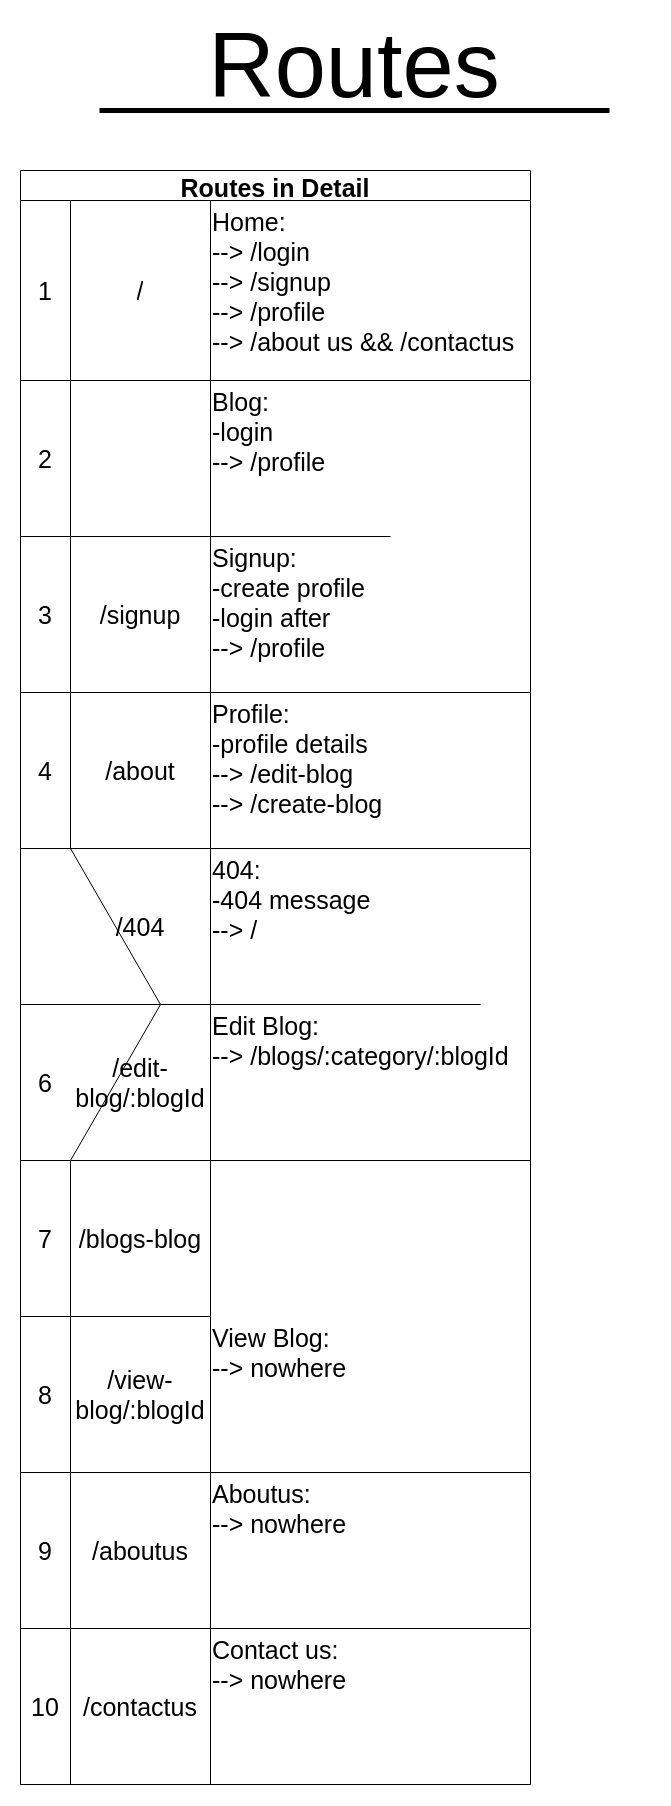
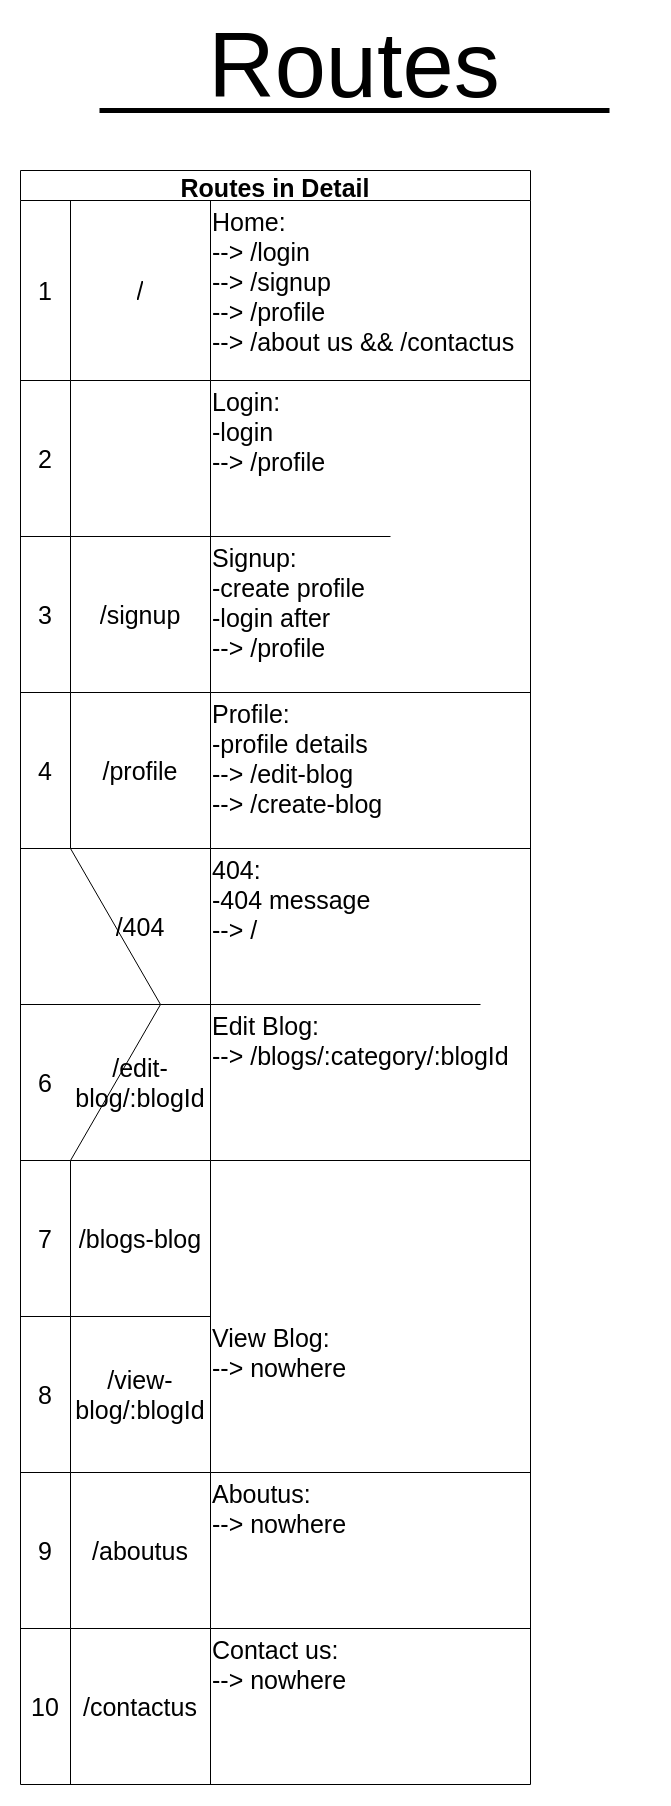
  <mxCell id="0" />
  <mxCell id="1" parent="0" />
  <mxCell id="2" value="Routes" style="text;html=1;strokeColor=none;fillColor=none;align=center;verticalAlign=middle;whiteSpace=wrap;rounded=0;horizontal=1;fontSize=92;" parent="1" vertex="1"><mxGeometry x="59" y="20" width="590" height="90" as="geometry" /></mxCell>
  <mxCell id="3" value="" style="endArrow=none;html=1;fontSize=92;strokeWidth=5;" parent="1" edge="1"><mxGeometry width="50" height="50" relative="1" as="geometry"><mxPoint x="99" y="110" as="sourcePoint" /><mxPoint x="609" y="110" as="targetPoint" /></mxGeometry></mxCell>
  <mxCell id="4" value="Routes in Detail" style="shape=table;startSize=30;container=1;collapsible=0;childLayout=tableLayout;fontStyle=1;align=center;pointerEvents=1;fontSize=25;" parent="1" vertex="1"><mxGeometry x="20" y="170" width="510" height="1614" as="geometry" /></mxCell>
  <mxCell id="5" value="" style="shape=partialRectangle;html=1;whiteSpace=wrap;collapsible=0;dropTarget=0;pointerEvents=0;fillColor=none;top=0;left=0;bottom=0;right=0;points=[[0,0.5],[1,0.5]];portConstraint=eastwest;fontSize=25;align=left;" parent="4" vertex="1"><mxGeometry y="30" width="510" height="180" as="geometry" /></mxCell>
  <mxCell id="6" value="1" style="shape=partialRectangle;html=1;whiteSpace=wrap;connectable=0;fillColor=none;top=0;left=0;bottom=0;right=0;overflow=hidden;pointerEvents=1;fontSize=25;" parent="5" vertex="1"><mxGeometry width="50" height="180" as="geometry"><mxRectangle width="50" height="180" as="alternateBounds" /></mxGeometry></mxCell>
  <mxCell id="7" value="/" style="shape=partialRectangle;html=1;whiteSpace=wrap;connectable=0;fillColor=none;top=0;left=0;bottom=0;right=0;overflow=hidden;pointerEvents=1;fontSize=25;" parent="5" vertex="1"><mxGeometry x="50" width="140" height="180" as="geometry"><mxRectangle width="140" height="180" as="alternateBounds" /></mxGeometry></mxCell>
  <mxCell id="8" value="Home:&lt;br&gt;--&amp;gt; /login&lt;br&gt;--&amp;gt; /signup&lt;br&gt;--&amp;gt; /profile&lt;br&gt;--&amp;gt; /about us &amp;amp;&amp;amp; /contactus" style="shape=partialRectangle;html=1;whiteSpace=wrap;connectable=0;fillColor=none;top=0;left=0;bottom=0;right=0;overflow=hidden;pointerEvents=1;fontSize=25;align=left;verticalAlign=top;" parent="5" vertex="1"><mxGeometry x="190" width="320" height="180" as="geometry"><mxRectangle width="320" height="180" as="alternateBounds" /></mxGeometry></mxCell>
  <mxCell id="9" value="" style="shape=partialRectangle;html=1;whiteSpace=wrap;collapsible=0;dropTarget=0;pointerEvents=0;fillColor=none;top=0;left=0;bottom=0;right=0;points=[[0,0.5],[1,0.5]];portConstraint=eastwest;fontSize=25;verticalAlign=top;" parent="4" vertex="1"><mxGeometry y="210" width="510" height="156" as="geometry" /></mxCell>
  <mxCell id="10" value="2" style="shape=partialRectangle;html=1;whiteSpace=wrap;connectable=0;fillColor=none;top=0;left=0;bottom=0;right=0;overflow=hidden;pointerEvents=1;fontSize=25;" parent="9" vertex="1"><mxGeometry width="50" height="156" as="geometry"><mxRectangle width="50" height="156" as="alternateBounds" /></mxGeometry></mxCell>
- <mxCell id="11" value="Blog:&lt;br&gt;-login&lt;br&gt;--&amp;gt; /profile" style="shape=partialRectangle;html=1;whiteSpace=wrap;connectable=0;fillColor=none;top=0;left=0;bottom=0;right=0;overflow=hidden;pointerEvents=1;fontSize=25;align=left;verticalAlign=top;" parent="9" vertex="1"><mxGeometry x="190" width="320" height="156" as="geometry"><mxRectangle width="320" height="156" as="alternateBounds" /></mxGeometry></mxCell>
+ <mxCell id="11" value="Login:&lt;br&gt;-login&lt;br&gt;--&amp;gt; /profile" style="shape=partialRectangle;html=1;whiteSpace=wrap;connectable=0;fillColor=none;top=0;left=0;bottom=0;right=0;overflow=hidden;pointerEvents=1;fontSize=25;align=left;verticalAlign=top;" parent="9" vertex="1"><mxGeometry x="190" width="320" height="156" as="geometry"><mxRectangle width="320" height="156" as="alternateBounds" /></mxGeometry></mxCell>
  <mxCell id="12" value="" style="shape=partialRectangle;html=1;whiteSpace=wrap;collapsible=0;dropTarget=0;pointerEvents=0;fillColor=none;top=0;left=0;bottom=0;right=0;points=[[0,0.5],[1,0.5]];portConstraint=eastwest;fontSize=25;" parent="4" vertex="1"><mxGeometry y="366" width="510" height="156" as="geometry" /></mxCell>
  <mxCell id="13" value="3" style="shape=partialRectangle;html=1;whiteSpace=wrap;connectable=0;fillColor=none;top=0;left=0;bottom=0;right=0;overflow=hidden;pointerEvents=1;fontSize=25;" parent="12" vertex="1"><mxGeometry width="50" height="156" as="geometry"><mxRectangle width="50" height="156" as="alternateBounds" /></mxGeometry></mxCell>
  <mxCell id="14" value="/signup" style="shape=partialRectangle;html=1;whiteSpace=wrap;connectable=0;fillColor=none;top=0;left=0;bottom=0;right=0;overflow=hidden;pointerEvents=1;fontSize=25;" parent="12" vertex="1"><mxGeometry x="50" width="140" height="156" as="geometry"><mxRectangle width="140" height="156" as="alternateBounds" /></mxGeometry></mxCell>
  <mxCell id="15" value="Signup:&lt;br&gt;-create profile&lt;br&gt;-login after&lt;br&gt;--&amp;gt; /profile" style="shape=partialRectangle;html=1;whiteSpace=wrap;connectable=0;fillColor=none;top=0;left=0;bottom=0;right=0;overflow=hidden;pointerEvents=1;fontSize=25;align=left;verticalAlign=top;" parent="12" vertex="1"><mxGeometry x="190" width="320" height="156" as="geometry"><mxRectangle width="320" height="156" as="alternateBounds" /></mxGeometry></mxCell>
  <mxCell id="16" value="" style="shape=partialRectangle;html=1;whiteSpace=wrap;collapsible=0;dropTarget=0;pointerEvents=0;fillColor=none;top=0;left=0;bottom=0;right=0;points=[[0,0.5],[1,0.5]];portConstraint=eastwest;fontSize=25;" parent="4" vertex="1"><mxGeometry y="522" width="510" height="156" as="geometry" /></mxCell>
  <mxCell id="17" value="4" style="shape=partialRectangle;html=1;whiteSpace=wrap;connectable=0;fillColor=none;top=0;left=0;bottom=0;right=0;overflow=hidden;pointerEvents=1;fontSize=25;" parent="16" vertex="1"><mxGeometry width="50" height="156" as="geometry"><mxRectangle width="50" height="156" as="alternateBounds" /></mxGeometry></mxCell>
- <mxCell id="18" value="/about" style="shape=partialRectangle;html=1;whiteSpace=wrap;connectable=0;fillColor=none;top=0;left=0;bottom=0;right=0;overflow=hidden;pointerEvents=1;fontSize=25;" parent="16" vertex="1"><mxGeometry x="50" width="140" height="156" as="geometry"><mxRectangle width="140" height="156" as="alternateBounds" /></mxGeometry></mxCell>
+ <mxCell id="18" value="/profile" style="shape=partialRectangle;html=1;whiteSpace=wrap;connectable=0;fillColor=none;top=0;left=0;bottom=0;right=0;overflow=hidden;pointerEvents=1;fontSize=25;" parent="16" vertex="1"><mxGeometry x="50" width="140" height="156" as="geometry"><mxRectangle width="140" height="156" as="alternateBounds" /></mxGeometry></mxCell>
  <mxCell id="19" value="Profile:&lt;br&gt;-profile details&lt;br&gt;--&amp;gt; /edit-blog&lt;br&gt;--&amp;gt; /create-blog" style="shape=partialRectangle;html=1;whiteSpace=wrap;connectable=0;fillColor=none;top=0;left=0;bottom=0;right=0;overflow=hidden;pointerEvents=1;fontSize=25;align=left;verticalAlign=top;" parent="16" vertex="1"><mxGeometry x="190" width="320" height="156" as="geometry"><mxRectangle width="320" height="156" as="alternateBounds" /></mxGeometry></mxCell>
  <mxCell id="20" value="" style="shape=partialRectangle;html=1;whiteSpace=wrap;collapsible=0;dropTarget=0;pointerEvents=0;fillColor=none;top=0;left=0;bottom=0;right=0;points=[[0,0.5],[1,0.5]];portConstraint=eastwest;fontSize=25;" parent="4" vertex="1"><mxGeometry y="678" width="510" height="156" as="geometry" /></mxCell>
  <mxCell id="21" value="/404" style="shape=partialRectangle;html=1;whiteSpace=wrap;connectable=0;fillColor=none;top=0;left=0;bottom=0;right=0;overflow=hidden;pointerEvents=1;fontSize=25;" parent="20" vertex="1"><mxGeometry x="50" width="140" height="156" as="geometry"><mxRectangle width="140" height="156" as="alternateBounds" /></mxGeometry></mxCell>
  <mxCell id="22" value="404:&lt;br&gt;-404 message&lt;br&gt;--&amp;gt; /" style="shape=partialRectangle;html=1;whiteSpace=wrap;connectable=0;fillColor=none;top=0;left=0;bottom=0;right=0;overflow=hidden;pointerEvents=1;fontSize=25;align=left;verticalAlign=top;" parent="20" vertex="1"><mxGeometry x="190" width="320" height="156" as="geometry"><mxRectangle width="320" height="156" as="alternateBounds" /></mxGeometry></mxCell>
  <mxCell id="23" style="shape=partialRectangle;html=1;whiteSpace=wrap;collapsible=0;dropTarget=0;pointerEvents=0;fillColor=none;top=0;left=0;bottom=0;right=0;points=[[0,0.5],[1,0.5]];portConstraint=eastwest;fontSize=25;" parent="4" vertex="1"><mxGeometry y="834" width="510" height="156" as="geometry" /></mxCell>
  <mxCell id="24" value="6" style="shape=partialRectangle;html=1;whiteSpace=wrap;connectable=0;fillColor=none;top=0;left=0;bottom=0;right=0;overflow=hidden;pointerEvents=1;fontSize=25;" parent="23" vertex="1"><mxGeometry width="50" height="156" as="geometry"><mxRectangle width="50" height="156" as="alternateBounds" /></mxGeometry></mxCell>
  <mxCell id="25" value="/edit-blog/:blogId" style="shape=partialRectangle;html=1;whiteSpace=wrap;connectable=0;fillColor=none;top=0;left=0;bottom=0;right=0;overflow=hidden;pointerEvents=1;fontSize=25;" parent="23" vertex="1"><mxGeometry x="50" width="140" height="156" as="geometry"><mxRectangle width="140" height="156" as="alternateBounds" /></mxGeometry></mxCell>
  <mxCell id="26" value="Edit Blog:&lt;br&gt;--&amp;gt; /blogs/:category/:blogId" style="shape=partialRectangle;html=1;whiteSpace=wrap;connectable=0;fillColor=none;top=0;left=0;bottom=0;right=0;overflow=hidden;pointerEvents=1;fontSize=25;align=left;verticalAlign=top;" parent="23" vertex="1"><mxGeometry x="190" width="320" height="156" as="geometry"><mxRectangle width="320" height="156" as="alternateBounds" /></mxGeometry></mxCell>
  <mxCell id="27" style="shape=partialRectangle;html=1;whiteSpace=wrap;collapsible=0;dropTarget=0;pointerEvents=0;fillColor=none;top=0;left=0;bottom=0;right=0;points=[[0,0.5],[1,0.5]];portConstraint=eastwest;fontSize=25;" parent="4" vertex="1"><mxGeometry y="990" width="510" height="156" as="geometry" /></mxCell>
  <mxCell id="28" value="7" style="shape=partialRectangle;html=1;whiteSpace=wrap;connectable=0;fillColor=none;top=0;left=0;bottom=0;right=0;overflow=hidden;pointerEvents=1;fontSize=25;" parent="27" vertex="1"><mxGeometry width="50" height="156" as="geometry"><mxRectangle width="50" height="156" as="alternateBounds" /></mxGeometry></mxCell>
  <mxCell id="29" value="/blogs-blog" style="shape=partialRectangle;html=1;whiteSpace=wrap;connectable=0;fillColor=none;top=0;left=0;bottom=0;right=0;overflow=hidden;pointerEvents=1;fontSize=25;" parent="27" vertex="1"><mxGeometry x="50" width="140" height="156" as="geometry"><mxRectangle width="140" height="156" as="alternateBounds" /></mxGeometry></mxCell>
  <mxCell id="30" style="shape=partialRectangle;html=1;whiteSpace=wrap;collapsible=0;dropTarget=0;pointerEvents=0;fillColor=none;top=0;left=0;bottom=0;right=0;points=[[0,0.5],[1,0.5]];portConstraint=eastwest;fontSize=25;" vertex="1" parent="4"><mxGeometry y="1146" width="510" height="156" as="geometry" /></mxCell>
  <mxCell id="31" value="8" style="shape=partialRectangle;html=1;whiteSpace=wrap;connectable=0;fillColor=none;top=0;left=0;bottom=0;right=0;overflow=hidden;pointerEvents=1;fontSize=25;" vertex="1" parent="30"><mxGeometry width="50" height="156" as="geometry"><mxRectangle width="50" height="156" as="alternateBounds" /></mxGeometry></mxCell>
  <mxCell id="32" value="/view-blog/:blogId" style="shape=partialRectangle;html=1;whiteSpace=wrap;connectable=0;fillColor=none;top=0;left=0;bottom=0;right=0;overflow=hidden;pointerEvents=1;fontSize=25;" vertex="1" parent="30"><mxGeometry x="50" width="140" height="156" as="geometry"><mxRectangle width="140" height="156" as="alternateBounds" /></mxGeometry></mxCell>
  <mxCell id="33" value="View Blog:&lt;br&gt;--&amp;gt; nowhere" style="shape=partialRectangle;html=1;whiteSpace=wrap;connectable=0;fillColor=none;top=0;left=0;bottom=0;right=0;overflow=hidden;pointerEvents=1;fontSize=25;align=left;verticalAlign=top;" vertex="1" parent="30"><mxGeometry x="190" width="320" height="156" as="geometry"><mxRectangle width="320" height="156" as="alternateBounds" /></mxGeometry></mxCell>
  <mxCell id="34" style="shape=partialRectangle;html=1;whiteSpace=wrap;collapsible=0;dropTarget=0;pointerEvents=0;fillColor=none;top=0;left=0;bottom=0;right=0;points=[[0,0.5],[1,0.5]];portConstraint=eastwest;fontSize=25;" vertex="1" parent="4"><mxGeometry y="1302" width="510" height="156" as="geometry" /></mxCell>
  <mxCell id="35" value="9" style="shape=partialRectangle;html=1;whiteSpace=wrap;connectable=0;fillColor=none;top=0;left=0;bottom=0;right=0;overflow=hidden;pointerEvents=1;fontSize=25;" vertex="1" parent="34"><mxGeometry width="50" height="156" as="geometry"><mxRectangle width="50" height="156" as="alternateBounds" /></mxGeometry></mxCell>
  <mxCell id="36" value="/aboutus" style="shape=partialRectangle;html=1;whiteSpace=wrap;connectable=0;fillColor=none;top=0;left=0;bottom=0;right=0;overflow=hidden;pointerEvents=1;fontSize=25;" vertex="1" parent="34"><mxGeometry x="50" width="140" height="156" as="geometry"><mxRectangle width="140" height="156" as="alternateBounds" /></mxGeometry></mxCell>
  <mxCell id="37" value="Aboutus:&lt;br&gt;--&amp;gt; nowhere" style="shape=partialRectangle;html=1;whiteSpace=wrap;connectable=0;fillColor=none;top=0;left=0;bottom=0;right=0;overflow=hidden;pointerEvents=1;fontSize=25;align=left;verticalAlign=top;" vertex="1" parent="34"><mxGeometry x="190" width="320" height="156" as="geometry"><mxRectangle width="320" height="156" as="alternateBounds" /></mxGeometry></mxCell>
  <mxCell id="38" style="shape=partialRectangle;html=1;whiteSpace=wrap;collapsible=0;dropTarget=0;pointerEvents=0;fillColor=none;top=0;left=0;bottom=0;right=0;points=[[0,0.5],[1,0.5]];portConstraint=eastwest;fontSize=25;" vertex="1" parent="4"><mxGeometry y="1458" width="510" height="156" as="geometry" /></mxCell>
  <mxCell id="39" value="10" style="shape=partialRectangle;html=1;whiteSpace=wrap;connectable=0;fillColor=none;top=0;left=0;bottom=0;right=0;overflow=hidden;pointerEvents=1;fontSize=25;" vertex="1" parent="38"><mxGeometry width="50" height="156" as="geometry"><mxRectangle width="50" height="156" as="alternateBounds" /></mxGeometry></mxCell>
  <mxCell id="40" value="/contactus" style="shape=partialRectangle;html=1;whiteSpace=wrap;connectable=0;fillColor=none;top=0;left=0;bottom=0;right=0;overflow=hidden;pointerEvents=1;fontSize=25;" vertex="1" parent="38"><mxGeometry x="50" width="140" height="156" as="geometry"><mxRectangle width="140" height="156" as="alternateBounds" /></mxGeometry></mxCell>
  <mxCell id="41" value="Contact us:&lt;br&gt;--&amp;gt; nowhere" style="shape=partialRectangle;html=1;whiteSpace=wrap;connectable=0;fillColor=none;top=0;left=0;bottom=0;right=0;overflow=hidden;pointerEvents=1;fontSize=25;align=left;verticalAlign=top;" vertex="1" parent="38"><mxGeometry x="190" width="320" height="156" as="geometry"><mxRectangle width="320" height="156" as="alternateBounds" /></mxGeometry></mxCell>
